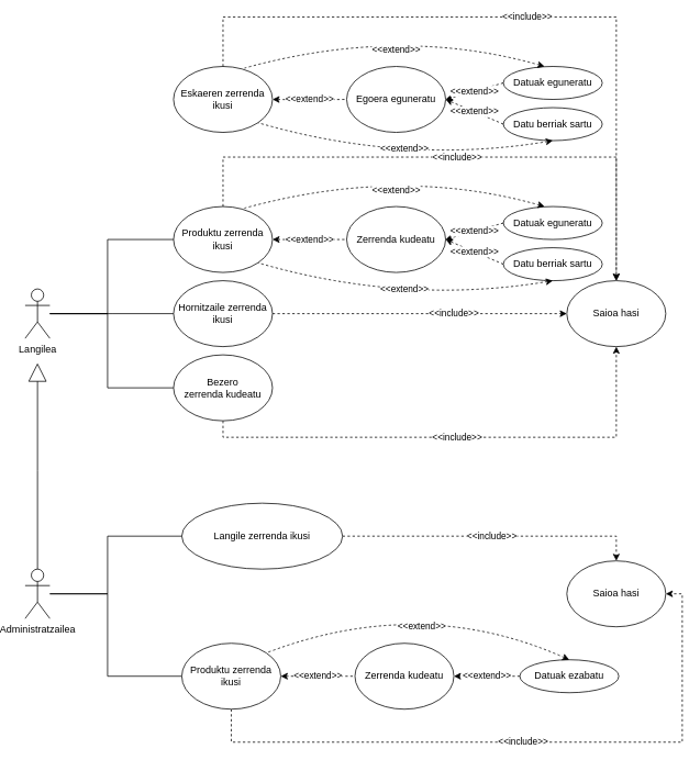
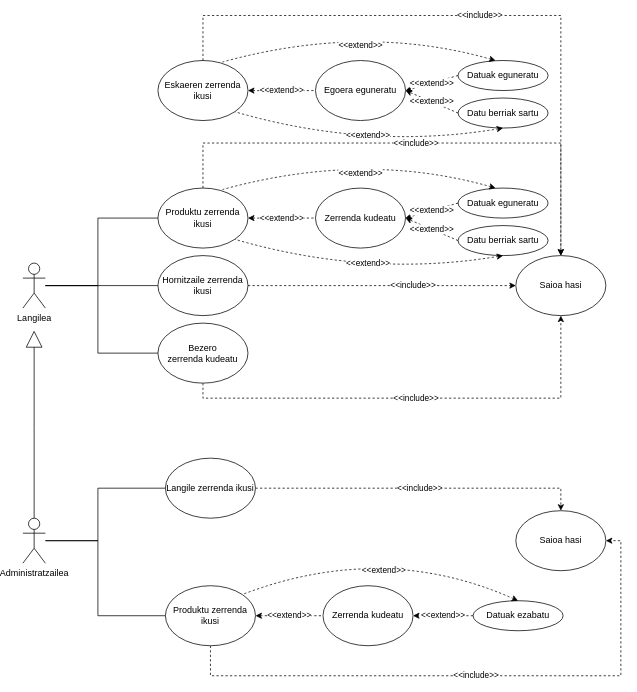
  <mxCell id="0" />
  <mxCell id="1" parent="0" />
  <mxCell id="2" style="edgeStyle=orthogonalEdgeStyle;rounded=0;orthogonalLoop=1;jettySize=auto;html=1;entryX=0;entryY=0.5;entryDx=0;entryDy=0;endArrow=none;endFill=0;" edge="1" parent="1" source="3" target="9"><mxGeometry relative="1" as="geometry"><Array as="points"><mxPoint x="120" y="380" /><mxPoint x="120" y="290" /></Array></mxGeometry></mxCell>
  <mxCell id="3" value="Langilea" style="shape=umlActor;verticalLabelPosition=bottom;verticalAlign=top;html=1;outlineConnect=0;" vertex="1" parent="1"><mxGeometry x="20" y="350" width="30" height="60" as="geometry" /></mxCell>
  <mxCell id="4" style="edgeStyle=orthogonalEdgeStyle;rounded=0;orthogonalLoop=1;jettySize=auto;html=1;exitX=0.5;exitY=0;exitDx=0;exitDy=0;exitPerimeter=0;endArrow=block;endFill=0;startSize=20;jumpSize=20;endSize=20;" edge="1" parent="1" source="6"><mxGeometry relative="1" as="geometry"><mxPoint x="35" y="440" as="targetPoint" /></mxGeometry></mxCell>
  <mxCell id="5" style="edgeStyle=orthogonalEdgeStyle;rounded=0;orthogonalLoop=1;jettySize=auto;html=1;entryX=0;entryY=0.5;entryDx=0;entryDy=0;endArrow=none;endFill=0;" edge="1" parent="1" source="6" target="28"><mxGeometry relative="1" as="geometry"><Array as="points"><mxPoint x="120" y="720" /><mxPoint x="120" y="820" /></Array></mxGeometry></mxCell>
  <mxCell id="6" value="Administratzailea" style="shape=umlActor;verticalLabelPosition=bottom;verticalAlign=top;html=1;outlineConnect=0;" vertex="1" parent="1"><mxGeometry x="20" y="690" width="30" height="60" as="geometry" /></mxCell>
  <mxCell id="7" value="&amp;lt;&amp;lt;extend&amp;gt;&amp;gt;" style="edgeStyle=orthogonalEdgeStyle;rounded=0;orthogonalLoop=1;jettySize=auto;html=1;exitX=1;exitY=0.5;exitDx=0;exitDy=0;entryX=0;entryY=0.5;entryDx=0;entryDy=0;dashed=1;startArrow=classic;startFill=1;endArrow=none;endFill=0;" edge="1" parent="1" source="9" target="16"><mxGeometry relative="1" as="geometry" /></mxCell>
  <mxCell id="8" value="&amp;lt;&amp;lt;include&amp;gt;&amp;gt;" style="edgeStyle=orthogonalEdgeStyle;rounded=0;orthogonalLoop=1;jettySize=auto;html=1;entryX=0.5;entryY=0;entryDx=0;entryDy=0;dashed=1;exitX=0.5;exitY=0;exitDx=0;exitDy=0;" edge="1" parent="1" source="9" target="17"><mxGeometry relative="1" as="geometry"><Array as="points"><mxPoint x="260" y="190" /><mxPoint x="737" y="190" /></Array><mxPoint x="260" y="190" as="sourcePoint" /></mxGeometry></mxCell>
  <mxCell id="9" value="Produktu zerrenda ikusi" style="ellipse;whiteSpace=wrap;html=1;" vertex="1" parent="1"><mxGeometry x="200" y="250" width="120" height="80" as="geometry" /></mxCell>
  <mxCell id="10" style="edgeStyle=orthogonalEdgeStyle;rounded=0;orthogonalLoop=1;jettySize=auto;html=1;exitX=0;exitY=0.5;exitDx=0;exitDy=0;startArrow=none;startFill=0;endArrow=none;endFill=0;" edge="1" parent="1" source="12"><mxGeometry relative="1" as="geometry"><mxPoint x="50" y="380" as="targetPoint" /></mxGeometry></mxCell>
  <mxCell id="11" value="&amp;lt;&amp;lt;include&amp;gt;&amp;gt;" style="edgeStyle=orthogonalEdgeStyle;rounded=0;orthogonalLoop=1;jettySize=auto;html=1;entryX=0;entryY=0.5;entryDx=0;entryDy=0;dashed=1;" edge="1" parent="1" source="12" target="17"><mxGeometry x="0.233" relative="1" as="geometry"><mxPoint as="offset" /></mxGeometry></mxCell>
  <mxCell id="12" value="Hornitzaile zerrenda ikusi" style="ellipse;whiteSpace=wrap;html=1;" vertex="1" parent="1"><mxGeometry x="200" y="340" width="120" height="80" as="geometry" /></mxCell>
  <mxCell id="13" style="edgeStyle=orthogonalEdgeStyle;rounded=0;orthogonalLoop=1;jettySize=auto;html=1;exitX=0;exitY=0.5;exitDx=0;exitDy=0;endArrow=none;endFill=0;" edge="1" parent="1" source="15"><mxGeometry relative="1" as="geometry"><mxPoint x="50" y="380" as="targetPoint" /><Array as="points"><mxPoint x="120" y="470" /><mxPoint x="120" y="380" /></Array></mxGeometry></mxCell>
  <mxCell id="14" value="&amp;lt;&amp;lt;include&amp;gt;&amp;gt;" style="edgeStyle=orthogonalEdgeStyle;rounded=0;orthogonalLoop=1;jettySize=auto;html=1;exitX=0.5;exitY=1;exitDx=0;exitDy=0;entryX=0.5;entryY=1;entryDx=0;entryDy=0;dashed=1;" edge="1" parent="1" source="15" target="17"><mxGeometry relative="1" as="geometry" /></mxCell>
  <mxCell id="15" value="Bezero zerrenda&amp;nbsp;kudeatu" style="ellipse;whiteSpace=wrap;html=1;" vertex="1" parent="1"><mxGeometry x="200" y="430" width="120" height="80" as="geometry" /></mxCell>
  <mxCell id="16" value="Zerrenda kudeatu" style="ellipse;whiteSpace=wrap;html=1;" vertex="1" parent="1"><mxGeometry x="410" y="250" width="120" height="80" as="geometry" /></mxCell>
  <mxCell id="17" value="Saioa hasi" style="ellipse;whiteSpace=wrap;html=1;" vertex="1" parent="1"><mxGeometry x="677" y="340" width="120" height="80" as="geometry" /></mxCell>
  <mxCell id="18" value="&amp;lt;&amp;lt;include&amp;gt;&amp;gt;" style="edgeStyle=orthogonalEdgeStyle;rounded=0;orthogonalLoop=1;jettySize=auto;html=1;exitX=1;exitY=0.5;exitDx=0;exitDy=0;entryX=0.5;entryY=0;entryDx=0;entryDy=0;dashed=1;" edge="1" parent="1" source="19" target="21"><mxGeometry relative="1" as="geometry"><Array as="points"><mxPoint x="737" y="650" /></Array></mxGeometry></mxCell>
- <mxCell id="19" value="Langile zerrenda&amp;nbsp;ikusi" style="ellipse;whiteSpace=wrap;html=1;" vertex="1" parent="1"><mxGeometry x="210" y="610" width="195" height="80" as="geometry" /></mxCell>
+ <mxCell id="19" value="Langile zerrenda&amp;nbsp;ikusi" style="ellipse;whiteSpace=wrap;html=1;" vertex="1" parent="1"><mxGeometry x="210" y="610" width="120" height="80" as="geometry" /></mxCell>
  <mxCell id="20" style="edgeStyle=orthogonalEdgeStyle;rounded=0;orthogonalLoop=1;jettySize=auto;html=1;exitX=0;exitY=0.5;exitDx=0;exitDy=0;endArrow=none;endFill=0;" edge="1" parent="1" source="19"><mxGeometry relative="1" as="geometry"><mxPoint x="50" y="720" as="targetPoint" /><Array as="points"><mxPoint x="120" y="650" /><mxPoint x="120" y="720" /></Array></mxGeometry></mxCell>
  <mxCell id="21" value="Saioa hasi" style="ellipse;whiteSpace=wrap;html=1;" vertex="1" parent="1"><mxGeometry x="677" y="680" width="120" height="80" as="geometry" /></mxCell>
  <mxCell id="22" value="Datuak eguneratu" style="ellipse;whiteSpace=wrap;html=1;" vertex="1" parent="1"><mxGeometry x="600" y="250" width="120" height="40" as="geometry" /></mxCell>
  <mxCell id="23" value="Datu berriak sartu" style="ellipse;whiteSpace=wrap;html=1;" vertex="1" parent="1"><mxGeometry x="600" y="300" width="120" height="40" as="geometry" /></mxCell>
  <mxCell id="24" value="&amp;lt;&amp;lt;extend&amp;gt;&amp;gt;" style="endArrow=classic;html=1;rounded=0;entryX=1;entryY=0.5;entryDx=0;entryDy=0;exitX=0;exitY=0.5;exitDx=0;exitDy=0;dashed=1;" edge="1" parent="1" source="22" target="16"><mxGeometry width="50" height="50" relative="1" as="geometry"><mxPoint x="480" y="470" as="sourcePoint" /><mxPoint x="530" y="420" as="targetPoint" /></mxGeometry></mxCell>
  <mxCell id="25" value="&amp;lt;&amp;lt;extend&amp;gt;&amp;gt;" style="endArrow=classic;html=1;rounded=0;entryX=1;entryY=0.5;entryDx=0;entryDy=0;exitX=0;exitY=0.5;exitDx=0;exitDy=0;dashed=1;" edge="1" parent="1" source="23" target="16"><mxGeometry width="50" height="50" relative="1" as="geometry"><mxPoint x="610" y="280" as="sourcePoint" /><mxPoint x="540" y="300" as="targetPoint" /></mxGeometry></mxCell>
  <mxCell id="26" value="&amp;lt;&amp;lt;extend&amp;gt;&amp;gt;" style="edgeStyle=orthogonalEdgeStyle;rounded=0;orthogonalLoop=1;jettySize=auto;html=1;exitX=1;exitY=0.5;exitDx=0;exitDy=0;entryX=0;entryY=0.5;entryDx=0;entryDy=0;dashed=1;startArrow=classic;startFill=1;endArrow=none;endFill=0;" edge="1" parent="1" source="28" target="29"><mxGeometry relative="1" as="geometry" /></mxCell>
  <mxCell id="27" value="&amp;lt;&amp;lt;include&amp;gt;&amp;gt;" style="edgeStyle=orthogonalEdgeStyle;rounded=0;orthogonalLoop=1;jettySize=auto;html=1;entryX=1;entryY=0.5;entryDx=0;entryDy=0;dashed=1;" edge="1" parent="1" source="28" target="21"><mxGeometry relative="1" as="geometry"><Array as="points"><mxPoint x="270" y="900" /><mxPoint x="817" y="900" /><mxPoint x="817" y="720" /></Array></mxGeometry></mxCell>
  <mxCell id="28" value="Produktu zerrenda ikusi" style="ellipse;whiteSpace=wrap;html=1;" vertex="1" parent="1"><mxGeometry x="210" y="780" width="120" height="80" as="geometry" /></mxCell>
  <mxCell id="29" value="Zerrenda kudeatu" style="ellipse;whiteSpace=wrap;html=1;" vertex="1" parent="1"><mxGeometry x="420" y="780" width="120" height="80" as="geometry" /></mxCell>
  <mxCell id="30" value="Datuak ezabatu" style="ellipse;whiteSpace=wrap;html=1;" vertex="1" parent="1"><mxGeometry x="620" y="800" width="120" height="40" as="geometry" /></mxCell>
  <mxCell id="31" value="&amp;lt;&amp;lt;extend&amp;gt;&amp;gt;" style="endArrow=classic;html=1;rounded=0;entryX=1;entryY=0.5;entryDx=0;entryDy=0;exitX=0;exitY=0.5;exitDx=0;exitDy=0;dashed=1;" edge="1" parent="1" source="30" target="29"><mxGeometry width="50" height="50" relative="1" as="geometry"><mxPoint x="490" y="1000" as="sourcePoint" /><mxPoint x="540" y="950" as="targetPoint" /></mxGeometry></mxCell>
  <mxCell id="32" value="&amp;lt;&amp;lt;extend&amp;gt;&amp;gt;" style="endArrow=none;html=1;rounded=0;dashed=1;curved=1;entryX=1;entryY=0;entryDx=0;entryDy=0;exitX=0.5;exitY=0;exitDx=0;exitDy=0;endFill=0;startArrow=classic;startFill=1;" edge="1" parent="1" source="30" target="28"><mxGeometry x="-0.091" y="37" width="50" height="50" relative="1" as="geometry"><mxPoint x="600" y="750" as="sourcePoint" /><mxPoint x="450" y="750" as="targetPoint" /><Array as="points"><mxPoint x="500" y="720" /></Array><mxPoint x="1" as="offset" /></mxGeometry></mxCell>
  <mxCell id="33" value="&amp;lt;&amp;lt;extend&amp;gt;&amp;gt;" style="endArrow=none;html=1;rounded=0;dashed=1;curved=1;entryX=1;entryY=0;entryDx=0;entryDy=0;endFill=0;startArrow=classic;startFill=1;" edge="1" parent="1"><mxGeometry x="0.031" y="28" width="50" height="50" relative="1" as="geometry"><mxPoint x="650" y="250" as="sourcePoint" /><mxPoint x="286" y="252" as="targetPoint" /><Array as="points"><mxPoint x="474" y="200" /></Array><mxPoint as="offset" /></mxGeometry></mxCell>
  <mxCell id="34" value="&amp;lt;&amp;lt;extend&amp;gt;&amp;gt;" style="endArrow=none;html=1;rounded=0;dashed=1;curved=1;entryX=1;entryY=1;entryDx=0;entryDy=0;endFill=0;startArrow=classic;startFill=1;exitX=0.5;exitY=1;exitDx=0;exitDy=0;" edge="1" parent="1" source="23" target="9"><mxGeometry x="0.024" y="-19" width="50" height="50" relative="1" as="geometry"><mxPoint x="662" y="328" as="sourcePoint" /><mxPoint x="298" y="330" as="targetPoint" /><Array as="points"><mxPoint x="480" y="370" /></Array><mxPoint as="offset" /></mxGeometry></mxCell>
  <mxCell id="35" value="Eskaeren zerrenda ikusi" style="ellipse;whiteSpace=wrap;html=1;" vertex="1" parent="1"><mxGeometry x="200" y="80" width="120" height="80" as="geometry" /></mxCell>
  <mxCell id="36" value="&amp;lt;&amp;lt;extend&amp;gt;&amp;gt;" style="edgeStyle=orthogonalEdgeStyle;rounded=0;orthogonalLoop=1;jettySize=auto;html=1;exitX=1;exitY=0.5;exitDx=0;exitDy=0;entryX=0;entryY=0.5;entryDx=0;entryDy=0;dashed=1;startArrow=classic;startFill=1;endArrow=none;endFill=0;" edge="1" parent="1" target="38"><mxGeometry relative="1" as="geometry"><mxPoint x="320" y="120" as="sourcePoint" /></mxGeometry></mxCell>
  <mxCell id="37" value="&amp;lt;&amp;lt;include&amp;gt;&amp;gt;" style="edgeStyle=orthogonalEdgeStyle;rounded=0;orthogonalLoop=1;jettySize=auto;html=1;entryX=0.5;entryY=0;entryDx=0;entryDy=0;dashed=1;exitX=0.5;exitY=0;exitDx=0;exitDy=0;" edge="1" parent="1" target="17"><mxGeometry relative="1" as="geometry"><Array as="points"><mxPoint x="260" y="20" /><mxPoint x="737" y="20" /></Array><mxPoint x="260" y="80" as="sourcePoint" /><mxPoint x="737" y="170" as="targetPoint" /></mxGeometry></mxCell>
  <mxCell id="38" value="Egoera eguneratu" style="ellipse;whiteSpace=wrap;html=1;" vertex="1" parent="1"><mxGeometry x="410" y="80" width="120" height="80" as="geometry" /></mxCell>
  <mxCell id="39" value="Datuak eguneratu" style="ellipse;whiteSpace=wrap;html=1;" vertex="1" parent="1"><mxGeometry x="600" y="80" width="120" height="40" as="geometry" /></mxCell>
  <mxCell id="40" value="Datu berriak sartu" style="ellipse;whiteSpace=wrap;html=1;" vertex="1" parent="1"><mxGeometry x="600" y="130" width="120" height="40" as="geometry" /></mxCell>
  <mxCell id="41" value="&amp;lt;&amp;lt;extend&amp;gt;&amp;gt;" style="endArrow=classic;html=1;rounded=0;entryX=1;entryY=0.5;entryDx=0;entryDy=0;exitX=0;exitY=0.5;exitDx=0;exitDy=0;dashed=1;" edge="1" parent="1" source="39" target="38"><mxGeometry width="50" height="50" relative="1" as="geometry"><mxPoint x="480" y="300" as="sourcePoint" /><mxPoint x="530" y="250" as="targetPoint" /></mxGeometry></mxCell>
  <mxCell id="42" value="&amp;lt;&amp;lt;extend&amp;gt;&amp;gt;" style="endArrow=classic;html=1;rounded=0;entryX=1;entryY=0.5;entryDx=0;entryDy=0;exitX=0;exitY=0.5;exitDx=0;exitDy=0;dashed=1;" edge="1" parent="1" source="40" target="38"><mxGeometry width="50" height="50" relative="1" as="geometry"><mxPoint x="610" y="110" as="sourcePoint" /><mxPoint x="540" y="130" as="targetPoint" /></mxGeometry></mxCell>
  <mxCell id="43" value="&amp;lt;&amp;lt;extend&amp;gt;&amp;gt;" style="endArrow=none;html=1;rounded=0;dashed=1;curved=1;entryX=1;entryY=0;entryDx=0;entryDy=0;endFill=0;startArrow=classic;startFill=1;" edge="1" parent="1"><mxGeometry x="0.031" y="28" width="50" height="50" relative="1" as="geometry"><mxPoint x="650" y="80" as="sourcePoint" /><mxPoint x="286" y="82" as="targetPoint" /><Array as="points"><mxPoint x="474" y="30" /></Array><mxPoint as="offset" /></mxGeometry></mxCell>
  <mxCell id="44" value="&amp;lt;&amp;lt;extend&amp;gt;&amp;gt;" style="endArrow=none;html=1;rounded=0;dashed=1;curved=1;entryX=1;entryY=1;entryDx=0;entryDy=0;endFill=0;startArrow=classic;startFill=1;exitX=0.5;exitY=1;exitDx=0;exitDy=0;" edge="1" parent="1" source="40"><mxGeometry x="0.024" y="-19" width="50" height="50" relative="1" as="geometry"><mxPoint x="662" y="158" as="sourcePoint" /><mxPoint x="302.426" y="148.284" as="targetPoint" /><Array as="points"><mxPoint x="480" y="200" /></Array><mxPoint as="offset" /></mxGeometry></mxCell>
